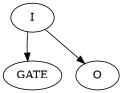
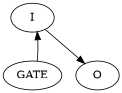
  digraph {
    I [LABEL=INPUT]
    GATE [LABEL=NOT]
    O [LABEL=OUTPUT]
-   I -> GATE
+   GATE -> I
    I -> O
  }
